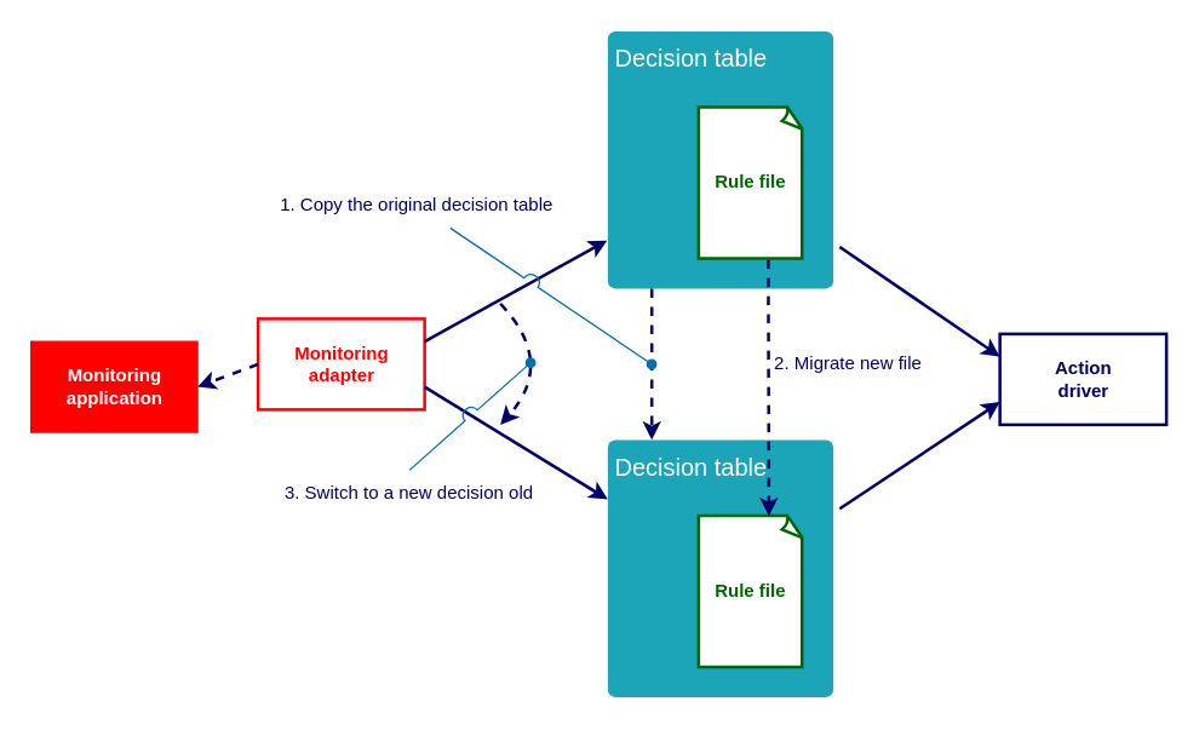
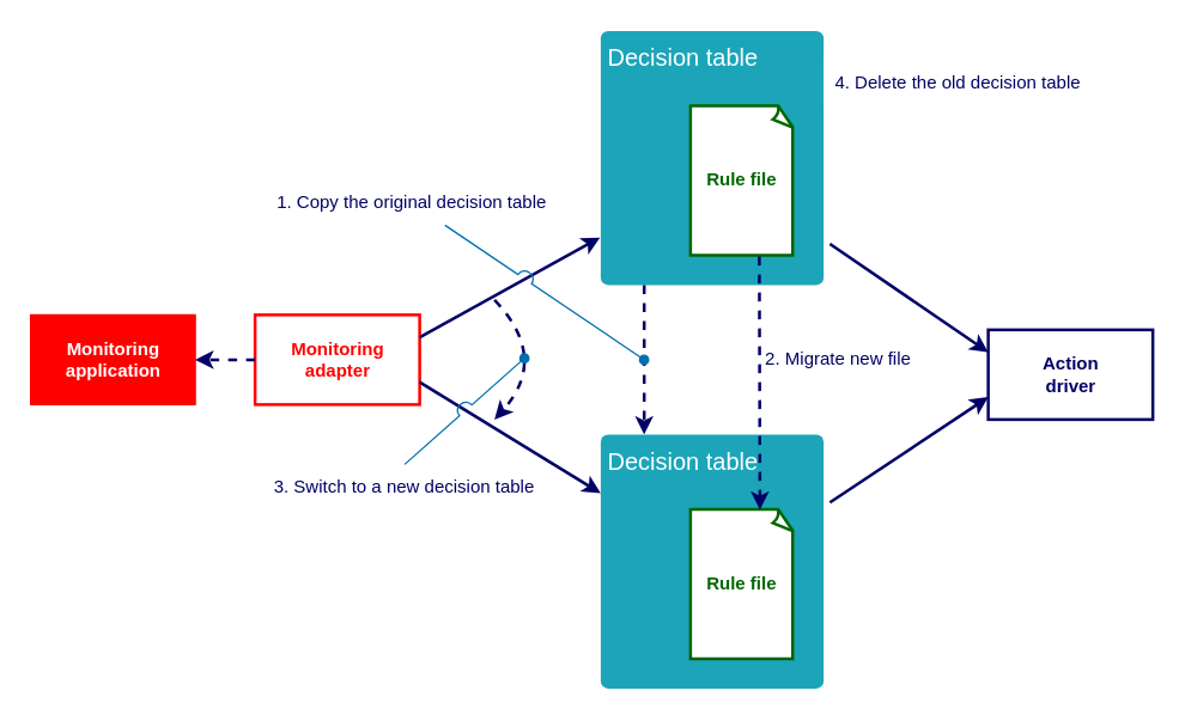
  <mxCell id="0" />
  <mxCell id="1" parent="0" />
- <mxCell id="2" value="Monitoring&lt;br&gt;application" style="html=1;fillColor=#FF0000;fontColor=#ffffff;strokeColor=#FF0000;fontStyle=1" parent="1" vertex="1"><mxGeometry x="20" y="225" width="110" height="60" as="geometry" /></mxCell>
+ <mxCell id="2" value="Monitoring&lt;br&gt;application" style="html=1;fillColor=#FF0000;fontColor=#ffffff;strokeColor=#FF0000;fontStyle=1" parent="1" vertex="1"><mxGeometry x="20" y="210" width="110" height="60" as="geometry" /></mxCell>
  <mxCell id="3" value="Monitoring&lt;br&gt;adapter" style="html=1;fillColor=#FFFFFF;fontColor=#FF0000;strokeColor=#FF0000;strokeWidth=2;fontStyle=1" parent="1" vertex="1"><mxGeometry x="170" y="210" width="110" height="60" as="geometry" /></mxCell>
  <mxCell id="4" value="Decision table&lt;br&gt;&lt;br&gt;&lt;br&gt;&lt;br&gt;&lt;br&gt;&lt;br&gt;&lt;br&gt;&lt;br&gt;" style="html=1;shadow=0;dashed=0;shape=mxgraph.bootstrap.rrect;rSize=5;strokeColor=none;strokeWidth=1;fillColor=#1CA5B8;fontColor=#FFFFFF;whiteSpace=wrap;align=left;verticalAlign=middle;spacingLeft=0;fontStyle=0;fontSize=16;spacing=5;" parent="1" vertex="1"><mxGeometry x="401" y="20" width="149" height="170" as="geometry" /></mxCell>
  <mxCell id="5" value="Rule file" style="whiteSpace=wrap;html=1;shape=mxgraph.basic.document;fontColor=#006600;strokeColor=#006600;strokeWidth=2;fillColor=#FFFFFF;fontStyle=1" parent="1" vertex="1"><mxGeometry x="461" y="70" width="69" height="100" as="geometry" /></mxCell>
  <mxCell id="6" value="" style="endArrow=classic;html=1;fontColor=#006600;exitX=1;exitY=0.25;exitDx=0;exitDy=0;entryX=-0.003;entryY=0.813;entryDx=0;entryDy=0;entryPerimeter=0;strokeColor=#000066;strokeWidth=2;" parent="1" source="3" target="4" edge="1"><mxGeometry width="50" height="50" relative="1" as="geometry"><mxPoint x="360" y="200" as="sourcePoint" /><mxPoint x="410" y="150" as="targetPoint" /></mxGeometry></mxCell>
  <mxCell id="7" value="" style="endArrow=classic;html=1;fontColor=#006600;entryX=1;entryY=0.5;entryDx=0;entryDy=0;strokeColor=#000066;strokeWidth=2;exitX=0;exitY=0.5;exitDx=0;exitDy=0;dashed=1;" parent="1" source="3" target="2" edge="1"><mxGeometry width="50" height="50" relative="1" as="geometry"><mxPoint x="160" y="255" as="sourcePoint" /><mxPoint x="349.46" y="184.47" as="targetPoint" /></mxGeometry></mxCell>
  <mxCell id="8" value="" style="endArrow=classic;html=1;fontColor=#006600;exitX=1;exitY=0.75;exitDx=0;exitDy=0;strokeColor=#000066;strokeWidth=2;noJump=0;" parent="1" source="3" target="9" edge="1"><mxGeometry width="50" height="50" relative="1" as="geometry"><mxPoint x="290" y="252.5" as="sourcePoint" /><mxPoint x="398.467" y="317.17" as="targetPoint" /></mxGeometry></mxCell>
  <mxCell id="9" value="Decision table&lt;br&gt;&lt;br&gt;&lt;br&gt;&lt;br&gt;&lt;br&gt;&lt;br&gt;&lt;br&gt;&lt;br&gt;" style="html=1;shadow=0;dashed=0;shape=mxgraph.bootstrap.rrect;rSize=5;strokeColor=none;strokeWidth=1;fillColor=#1CA5B8;fontColor=#FFFFFF;whiteSpace=wrap;align=left;verticalAlign=middle;spacingLeft=0;fontStyle=0;fontSize=16;spacing=5;" parent="1" vertex="1"><mxGeometry x="401" y="290" width="149" height="170" as="geometry" /></mxCell>
  <mxCell id="10" value="Rule file" style="whiteSpace=wrap;html=1;shape=mxgraph.basic.document;fontColor=#006600;strokeColor=#006600;strokeWidth=2;fillColor=#FFFFFF;fontStyle=1" parent="1" vertex="1"><mxGeometry x="461" y="340" width="69" height="100" as="geometry" /></mxCell>
  <mxCell id="11" value="" style="endArrow=classic;html=1;fontColor=#006600;exitX=0.195;exitY=1;exitDx=0;exitDy=0;entryX=0.195;entryY=0;entryDx=0;entryDy=0;entryPerimeter=0;strokeColor=#000066;strokeWidth=2;exitPerimeter=0;dashed=1;" parent="1" source="4" target="9" edge="1"><mxGeometry width="50" height="50" relative="1" as="geometry"><mxPoint x="290" y="252.5" as="sourcePoint" /><mxPoint x="410.553" y="168.21" as="targetPoint" /></mxGeometry></mxCell>
  <mxCell id="12" value="" style="endArrow=classic;html=1;fontColor=#006600;entryX=0.673;entryY=0.004;entryDx=0;entryDy=0;entryPerimeter=0;strokeColor=#000066;strokeWidth=2;dashed=1;" parent="1" target="10" edge="1"><mxGeometry width="50" height="50" relative="1" as="geometry"><mxPoint x="507" y="171" as="sourcePoint" /><mxPoint x="494.995" y="290" as="targetPoint" /></mxGeometry></mxCell>
  <mxCell id="13" value="" style="curved=1;endArrow=classic;html=1;fontColor=#006600;strokeColor=#000066;strokeWidth=2;dashed=1;" parent="1" edge="1"><mxGeometry width="50" height="50" relative="1" as="geometry"><mxPoint x="330" y="200" as="sourcePoint" /><mxPoint x="330" y="280" as="targetPoint" /><Array as="points"><mxPoint x="367" y="239" /></Array></mxGeometry></mxCell>
  <mxCell id="14" value="Action&lt;br&gt;driver" style="html=1;fillColor=#FFFFFF;fontColor=#000066;strokeColor=#000066;strokeWidth=2;fontStyle=1" parent="1" vertex="1"><mxGeometry x="660" y="220" width="110" height="60" as="geometry" /></mxCell>
  <mxCell id="15" value="" style="endArrow=classic;html=1;fontColor=#006600;exitX=1.028;exitY=0.838;exitDx=0;exitDy=0;entryX=0;entryY=0.25;entryDx=0;entryDy=0;strokeColor=#000066;strokeWidth=2;exitPerimeter=0;" parent="1" source="4" target="14" edge="1"><mxGeometry width="50" height="50" relative="1" as="geometry"><mxPoint x="580" y="162.14" as="sourcePoint" /><mxPoint x="700.553" y="77.85" as="targetPoint" /></mxGeometry></mxCell>
  <mxCell id="16" value="" style="endArrow=classic;html=1;fontColor=#006600;exitX=1.028;exitY=0.268;exitDx=0;exitDy=0;strokeColor=#000066;strokeWidth=2;exitPerimeter=0;entryX=0;entryY=0.75;entryDx=0;entryDy=0;" parent="1" source="9" target="14" edge="1"><mxGeometry width="50" height="50" relative="1" as="geometry"><mxPoint x="564.172" y="172.46" as="sourcePoint" /><mxPoint x="630" y="270" as="targetPoint" /></mxGeometry></mxCell>
  <mxCell id="17" value="1. Copy the original decision table" style="text;html=1;strokeColor=none;fillColor=#FFFFFF;align=center;verticalAlign=middle;whiteSpace=wrap;rounded=0;fontColor=#000066;" parent="1" vertex="1"><mxGeometry x="180" y="120" width="189.5" height="30" as="geometry" /></mxCell>
  <mxCell id="18" value="2. Migrate new file" style="text;html=1;strokeColor=none;fillColor=#FFFFFF;align=center;verticalAlign=middle;whiteSpace=wrap;rounded=0;fontColor=#000066;" parent="1" vertex="1"><mxGeometry x="510" y="225" width="100" height="30" as="geometry" /></mxCell>
- <mxCell id="19" value="3. Switch to a new decision old" style="text;html=1;strokeColor=none;fillColor=#FFFFFF;align=center;verticalAlign=middle;whiteSpace=wrap;rounded=0;fontColor=#000066;" parent="1" vertex="1"><mxGeometry x="180" y="310" width="180" height="30" as="geometry" /></mxCell>
+ <mxCell id="19" value="3. Switch to a new decision table" style="text;html=1;strokeColor=none;fillColor=#FFFFFF;align=center;verticalAlign=middle;whiteSpace=wrap;rounded=0;fontColor=#000066;" parent="1" vertex="1"><mxGeometry x="180" y="310" width="180" height="30" as="geometry" /></mxCell>
  <mxCell id="20" value="" style="endArrow=oval;html=1;fontColor=#000066;strokeColor=#006EAF;strokeWidth=1;noJump=0;jumpStyle=arc;jumpSize=11;exitX=0.5;exitY=0;exitDx=0;exitDy=0;startArrow=none;startFill=0;endFill=1;fillColor=#1ba1e2;" parent="1" source="19" edge="1"><mxGeometry width="50" height="50" relative="1" as="geometry"><mxPoint x="200" y="300" as="sourcePoint" /><mxPoint x="350" y="239" as="targetPoint" /></mxGeometry></mxCell>
  <mxCell id="21" value="" style="endArrow=oval;html=1;fontColor=#000066;strokeColor=#006EAF;strokeWidth=1;noJump=0;jumpStyle=arc;jumpSize=11;startArrow=none;startFill=0;endFill=1;fillColor=#1ba1e2;" parent="1" source="17" edge="1"><mxGeometry width="50" height="50" relative="1" as="geometry"><mxPoint x="294.75" y="160" as="sourcePoint" /><mxPoint x="430" y="240" as="targetPoint" /></mxGeometry></mxCell>
+ <mxCell id="22" value="4. Delete the old decision table" style="text;html=1;strokeColor=none;fillColor=#FFFFFF;align=center;verticalAlign=middle;whiteSpace=wrap;rounded=0;fontColor=#000066;" parent="1" vertex="1"><mxGeometry x="550" y="40" width="180" height="30" as="geometry" /></mxCell>
